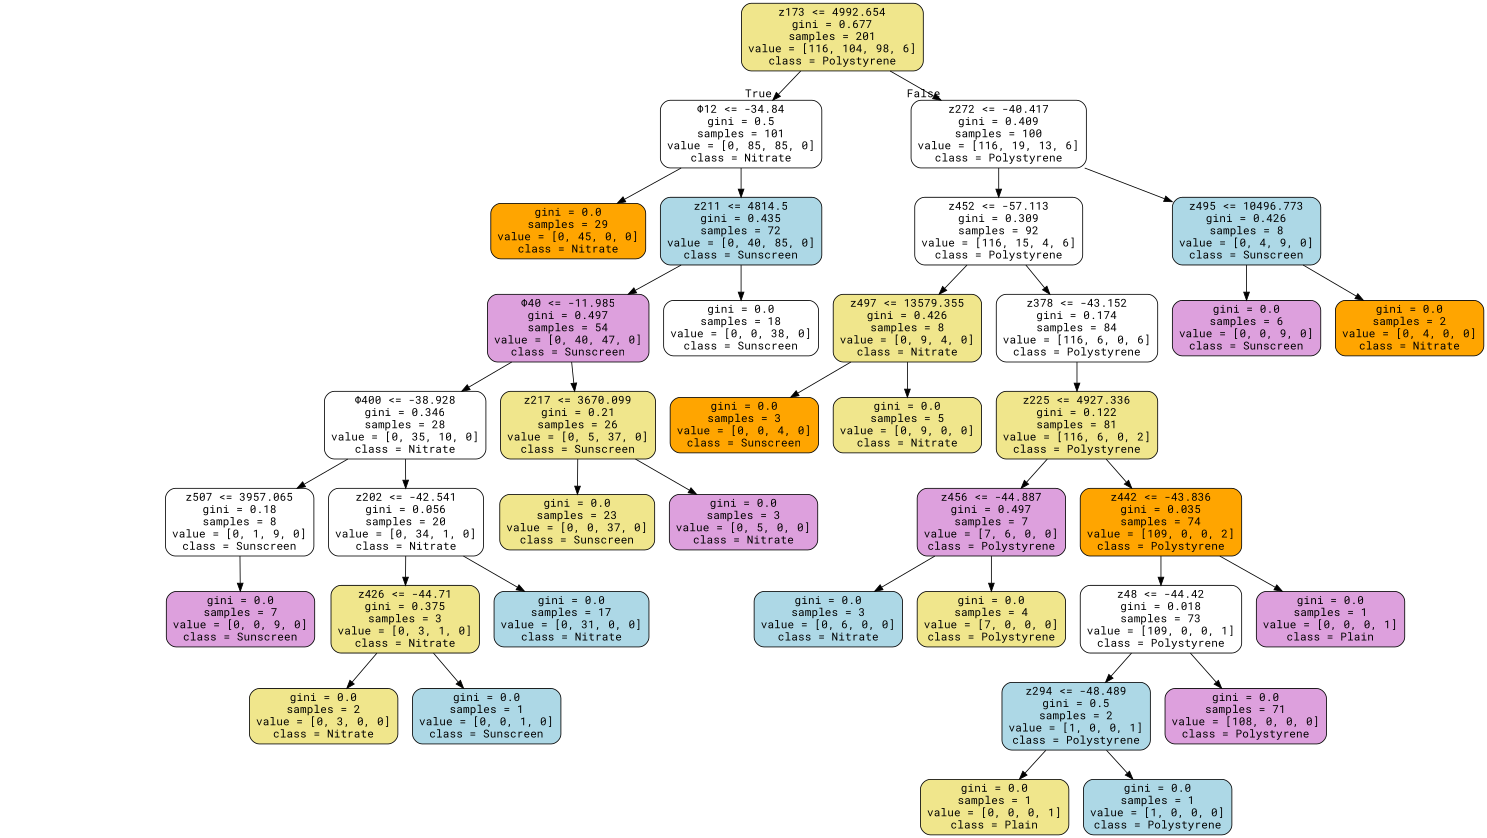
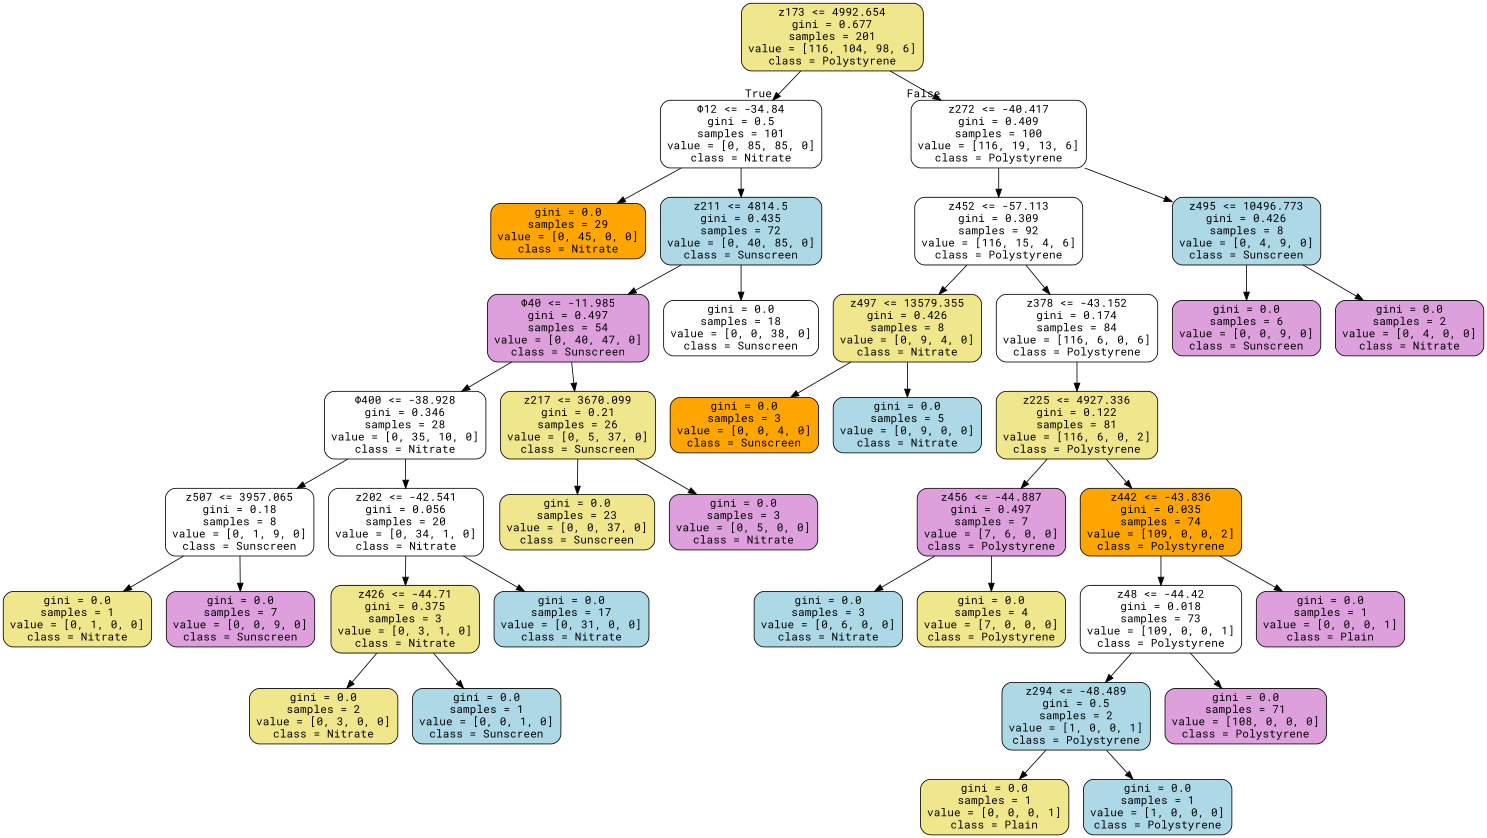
  digraph {
    fontname="Roboto Mono"
    node [color=black fillcolor=khaki fontname="Roboto Mono" shape=box style="filled, rounded"]
    edge [fontname="Roboto Mono"]
    n1 [label="z173 <= 4992.654\ngini = 0.677\nsamples = 201\nvalue = [116, 104, 98, 6]\nclass = Polystyrene"]
    n2 [fillcolor=white label="Φ12 <= -34.84\ngini = 0.5\nsamples = 101\nvalue = [0, 85, 85, 0]\nclass = Nitrate"]
    n3 [fillcolor=white label="z272 <= -40.417\ngini = 0.409\nsamples = 100\nvalue = [116, 19, 13, 6]\nclass = Polystyrene"]
    n4 [fillcolor=orange label="gini = 0.0\nsamples = 29\nvalue = [0, 45, 0, 0]\nclass = Nitrate"]
    n5 [fillcolor=lightblue label="z211 <= 4814.5\ngini = 0.435\nsamples = 72\nvalue = [0, 40, 85, 0]\nclass = Sunscreen"]
    n6 [fillcolor=white label="z452 <= -57.113\ngini = 0.309\nsamples = 92\nvalue = [116, 15, 4, 6]\nclass = Polystyrene"]
    n7 [fillcolor=lightblue label="z495 <= 10496.773\ngini = 0.426\nsamples = 8\nvalue = [0, 4, 9, 0]\nclass = Sunscreen"]
    n8 [fillcolor=plum label="Φ40 <= -11.985\ngini = 0.497\nsamples = 54\nvalue = [0, 40, 47, 0]\nclass = Sunscreen"]
    n9 [fillcolor=white label="gini = 0.0\nsamples = 18\nvalue = [0, 0, 38, 0]\nclass = Sunscreen"]
    n10 [fillcolor=white label="Φ400 <= -38.928\ngini = 0.346\nsamples = 28\nvalue = [0, 35, 10, 0]\nclass = Nitrate"]
    n11 [label="z217 <= 3670.099\ngini = 0.21\nsamples = 26\nvalue = [0, 5, 37, 0]\nclass = Sunscreen"]
    n12 [fillcolor=white label="z507 <= 3957.065\ngini = 0.18\nsamples = 8\nvalue = [0, 1, 9, 0]\nclass = Sunscreen"]
    n13 [fillcolor=white label="z202 <= -42.541\ngini = 0.056\nsamples = 20\nvalue = [0, 34, 1, 0]\nclass = Nitrate"]
    n14 [label="gini = 0.0\nsamples = 23\nvalue = [0, 0, 37, 0]\nclass = Sunscreen"]
    n15 [fillcolor=plum label="gini = 0.0\nsamples = 3\nvalue = [0, 5, 0, 0]\nclass = Nitrate"]
+   n16 [label="gini = 0.0\nsamples = 1\nvalue = [0, 1, 0, 0]\nclass = Nitrate"]
    n17 [fillcolor=plum label="gini = 0.0\nsamples = 7\nvalue = [0, 0, 9, 0]\nclass = Sunscreen"]
    n18 [label="z426 <= -44.71\ngini = 0.375\nsamples = 3\nvalue = [0, 3, 1, 0]\nclass = Nitrate"]
    n19 [fillcolor=lightblue label="gini = 0.0\nsamples = 17\nvalue = [0, 31, 0, 0]\nclass = Nitrate"]
    n20 [label="gini = 0.0\nsamples = 2\nvalue = [0, 3, 0, 0]\nclass = Nitrate"]
    n21 [fillcolor=lightblue label="gini = 0.0\nsamples = 1\nvalue = [0, 0, 1, 0]\nclass = Sunscreen"]
    n22 [label="z497 <= 13579.355\ngini = 0.426\nsamples = 8\nvalue = [0, 9, 4, 0]\nclass = Nitrate"]
    n23 [fillcolor=white label="z378 <= -43.152\ngini = 0.174\nsamples = 84\nvalue = [116, 6, 0, 6]\nclass = Polystyrene"]
    n24 [fillcolor=plum label="gini = 0.0\nsamples = 6\nvalue = [0, 0, 9, 0]\nclass = Sunscreen"]
-   n25 [fillcolor=orange label="gini = 0.0\nsamples = 2\nvalue = [0, 4, 0, 0]\nclass = Nitrate"]
+   n25 [fillcolor=plum label="gini = 0.0\nsamples = 2\nvalue = [0, 4, 0, 0]\nclass = Nitrate"]
    n26 [fillcolor=orange label="gini = 0.0\nsamples = 3\nvalue = [0, 0, 4, 0]\nclass = Sunscreen"]
-   n27 [label="gini = 0.0\nsamples = 5\nvalue = [0, 9, 0, 0]\nclass = Nitrate"]
+   n27 [fillcolor=lightblue label="gini = 0.0\nsamples = 5\nvalue = [0, 9, 0, 0]\nclass = Nitrate"]
    n28 [label="z225 <= 4927.336\ngini = 0.122\nsamples = 81\nvalue = [116, 6, 0, 2]\nclass = Polystyrene"]
    n29 [fillcolor=plum label="z456 <= -44.887\ngini = 0.497\nsamples = 7\nvalue = [7, 6, 0, 0]\nclass = Polystyrene"]
    n30 [fillcolor=orange label="z442 <= -43.836\ngini = 0.035\nsamples = 74\nvalue = [109, 0, 0, 2]\nclass = Polystyrene"]
    n31 [fillcolor=lightblue label="gini = 0.0\nsamples = 3\nvalue = [0, 6, 0, 0]\nclass = Nitrate"]
    n32 [label="gini = 0.0\nsamples = 4\nvalue = [7, 0, 0, 0]\nclass = Polystyrene"]
    n33 [fillcolor=white label="z48 <= -44.42\ngini = 0.018\nsamples = 73\nvalue = [109, 0, 0, 1]\nclass = Polystyrene"]
    n34 [fillcolor=plum label="gini = 0.0\nsamples = 1\nvalue = [0, 0, 0, 1]\nclass = Plain"]
    n35 [fillcolor=lightblue label="z294 <= -48.489\ngini = 0.5\nsamples = 2\nvalue = [1, 0, 0, 1]\nclass = Polystyrene"]
    n36 [fillcolor=plum label="gini = 0.0\nsamples = 71\nvalue = [108, 0, 0, 0]\nclass = Polystyrene"]
    n37 [label="gini = 0.0\nsamples = 1\nvalue = [0, 0, 0, 1]\nclass = Plain"]
    n38 [fillcolor=lightblue label="gini = 0.0\nsamples = 1\nvalue = [1, 0, 0, 0]\nclass = Polystyrene"]
    n1 -> n2 [headlabel=True labelangle=45 labeldistance=2.5]
    n1 -> n3 [headlabel=False labelangle=-45 labeldistance=2.5]
    n2 -> n4
    n2 -> n5
    n3 -> n6
    n3 -> n7
    n5 -> n8
    n5 -> n9
    n6 -> n22
    n6 -> n23
    n7 -> n24
    n7 -> n25
    n8 -> n10
    n8 -> n11
    n10 -> n12
    n10 -> n13
    n11 -> n14
    n11 -> n15
+   n12 -> n16
    n12 -> n17
    n13 -> n18
    n13 -> n19
    n18 -> n20
    n18 -> n21
    n22 -> n26
    n22 -> n27
    n23 -> n28
    n28 -> n29
    n28 -> n30
    n29 -> n31
    n29 -> n32
    n30 -> n33
    n30 -> n34
    n33 -> n35
    n33 -> n36
    n35 -> n37
    n35 -> n38
  }
